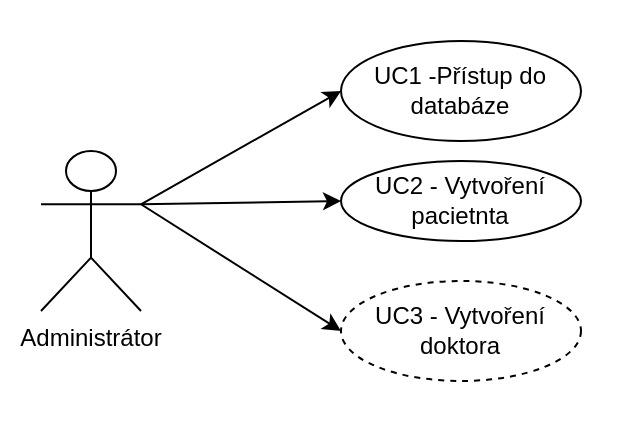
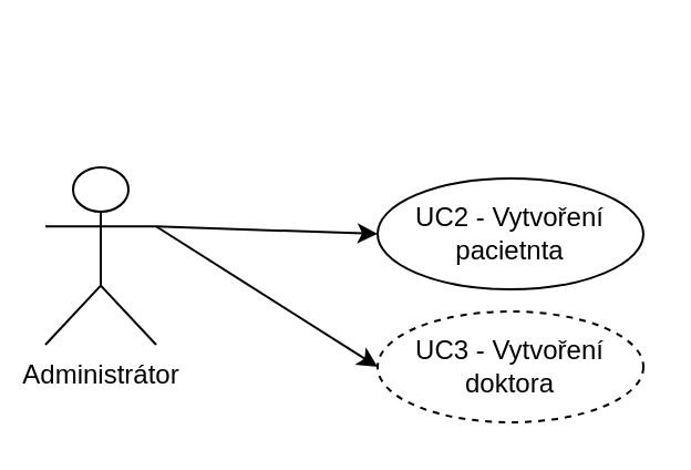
  <mxCell id="0" />
  <mxCell id="1" parent="0" />
- <mxCell id="2" style="edgeStyle=none;html=1;exitX=1;exitY=0.333;exitDx=0;exitDy=0;exitPerimeter=0;entryX=0;entryY=0.5;entryDx=0;entryDy=0;" edge="1" parent="1" source="5" target="6"><mxGeometry relative="1" as="geometry" /></mxCell>
  <mxCell id="3" style="edgeStyle=none;html=1;exitX=1;exitY=0.333;exitDx=0;exitDy=0;exitPerimeter=0;entryX=0;entryY=0.5;entryDx=0;entryDy=0;" edge="1" parent="1" source="5" target="8"><mxGeometry relative="1" as="geometry" /></mxCell>
  <mxCell id="4" style="edgeStyle=none;html=1;exitX=1;exitY=0.333;exitDx=0;exitDy=0;exitPerimeter=0;entryX=0;entryY=0.5;entryDx=0;entryDy=0;" edge="1" parent="1" source="5" target="7"><mxGeometry relative="1" as="geometry" /></mxCell>
  <mxCell id="5" value="Administrátor" style="shape=umlActor;verticalLabelPosition=bottom;verticalAlign=top;html=1;outlineConnect=0;" vertex="1" parent="1"><mxGeometry x="20" y="75" width="50" height="80" as="geometry" /></mxCell>
- <mxCell id="6" value="UC1 -Přístup do databáze" style="ellipse;whiteSpace=wrap;html=1;" vertex="1" parent="1"><mxGeometry x="170" y="20" width="120" height="50" as="geometry" /></mxCell>
- <mxCell id="7" value="UC2 - Vytvoření pacietnta" style="ellipse;whiteSpace=wrap;html=1;" vertex="1" parent="1"><mxGeometry x="170" y="80" width="120" height="40" as="geometry" /></mxCell>
+ <mxCell id="7" value="UC2 - Vytvoření pacietnta" style="ellipse;whiteSpace=wrap;html=1;" vertex="1" parent="1"><mxGeometry x="170" y="80" width="120" height="50" as="geometry" /></mxCell>
  <mxCell id="8" value="UC3 - Vytvoření doktora" style="ellipse;whiteSpace=wrap;html=1;dashed=1;" vertex="1" parent="1"><mxGeometry x="170" y="140" width="120" height="50" as="geometry" /></mxCell>
